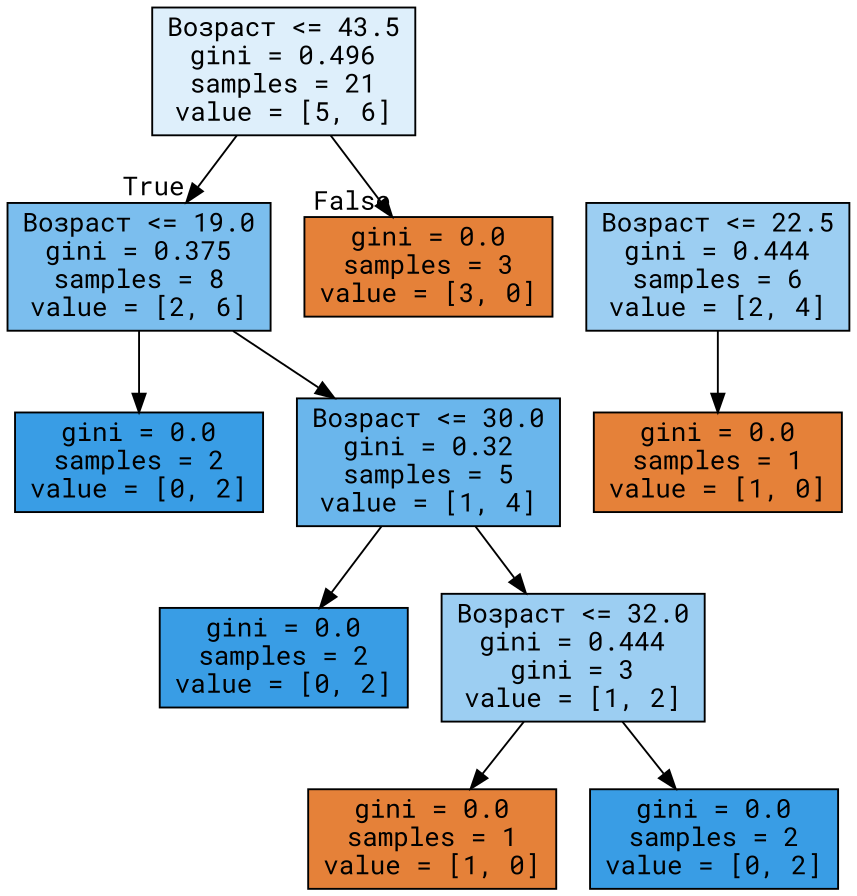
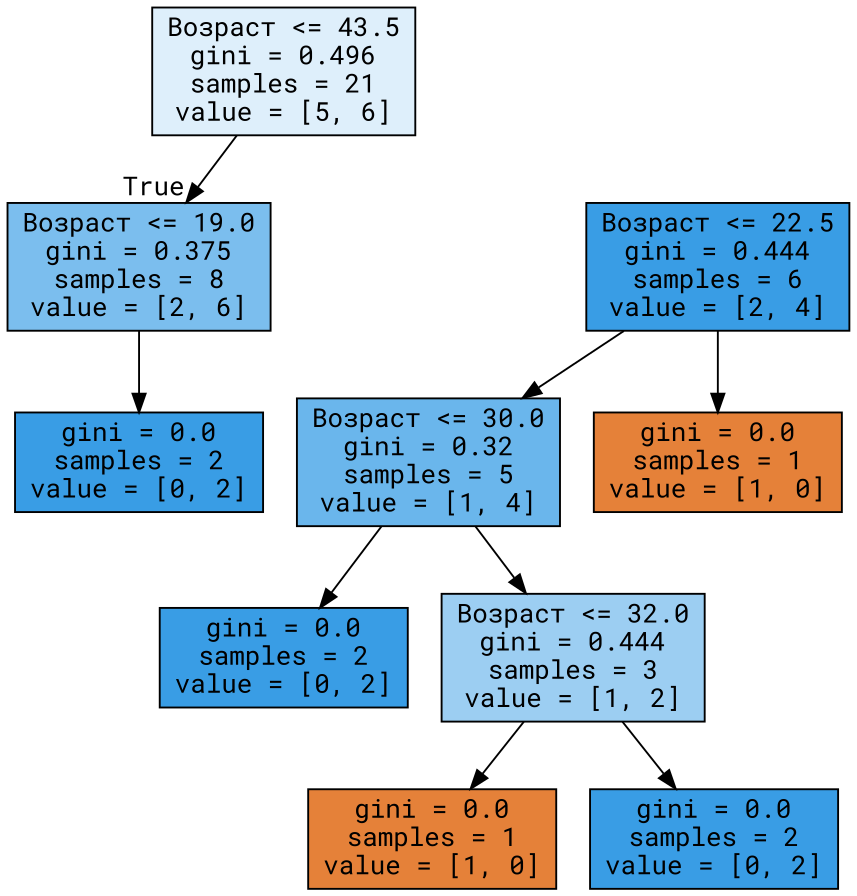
  digraph {
    fontname="Roboto Mono"
    node [color=black fillcolor="#e58139" fontname="Roboto Mono" shape=box style=filled]
    edge [fontname="Roboto Mono"]
    n1 [fillcolor="#deeffb" label="Возраст <= 43.5\ngini = 0.496\nsamples = 21\nvalue = [5, 6]"]
    n2 [fillcolor="#7bbeee" label="Возраст <= 19.0\ngini = 0.375\nsamples = 8\nvalue = [2, 6]"]
-   n3 [label="gini = 0.0\nsamples = 3\nvalue = [3, 0]"]
    n4 [fillcolor="#399de5" label="gini = 0.0\nsamples = 2\nvalue = [0, 2]"]
-   n5 [fillcolor="#9ccef2" label="Возраст <= 22.5\ngini = 0.444\nsamples = 6\nvalue = [2, 4]"]
+   n5 [fillcolor="#399de5" label="Возраст <= 22.5\ngini = 0.444\nsamples = 6\nvalue = [2, 4]"]
    n6 [label="gini = 0.0\nsamples = 1\nvalue = [1, 0]"]
    n7 [fillcolor="#6ab6ec" label="Возраст <= 30.0\ngini = 0.32\nsamples = 5\nvalue = [1, 4]"]
    n8 [fillcolor="#399de5" label="gini = 0.0\nsamples = 2\nvalue = [0, 2]"]
-   n9 [fillcolor="#9ccef2" label="Возраст <= 32.0\ngini = 0.444\ngini = 3\nvalue = [1, 2]"]
+   n9 [fillcolor="#9ccef2" label="Возраст <= 32.0\ngini = 0.444\nsamples = 3\nvalue = [1, 2]"]
    n10 [label="gini = 0.0\nsamples = 1\nvalue = [1, 0]"]
    n11 [fillcolor="#399de5" label="gini = 0.0\nsamples = 2\nvalue = [0, 2]"]
    n1 -> n2 [headlabel=True labelangle=45 labeldistance=2.5]
-   n1 -> n3 [headlabel=False labelangle=-45 labeldistance=2.5]
    n2 -> n4
    n5 -> n6
-   n2 -> n7
+   n5 -> n7
    n7 -> n8
    n7 -> n9
    n9 -> n10
    n9 -> n11
  }
